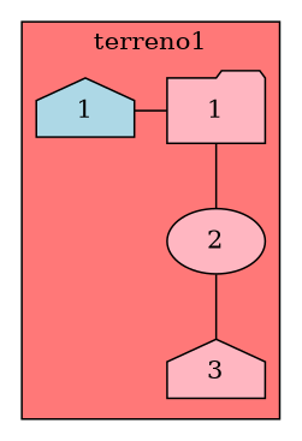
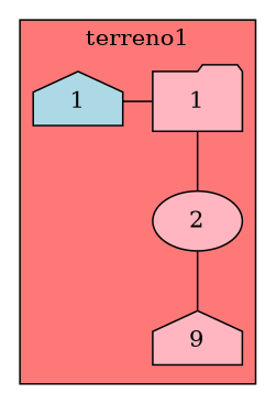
  graph {
    node [fillcolor=lightpink group=2 shape=house style=filled]
    n1 [fillcolor=lightblue group=1 label=1]
    n2 [label=1 shape=folder]
    n3 [label=2 shape=ellipse]
-   n4 [label=3]
+   n4 [label=9]
    subgraph cluster_1 {
      bgcolor="#FF7878"
      label=" terreno1 "
      subgraph sub_2 {
        bgcolor="#FF7878"
        label=" terreno1 "
        rank=same
        n1
        n2
      }
      subgraph sub_3 {
        bgcolor="#FF7878"
        label=" terreno1 "
        rank=same
        n3
      }
      subgraph sub_4 {
        bgcolor="#FF7878"
        label=" terreno1 "
        rank=same
        n4
      }
    }
    n1 -- n2
    n2 -- n3
    n3 -- n4
  }
